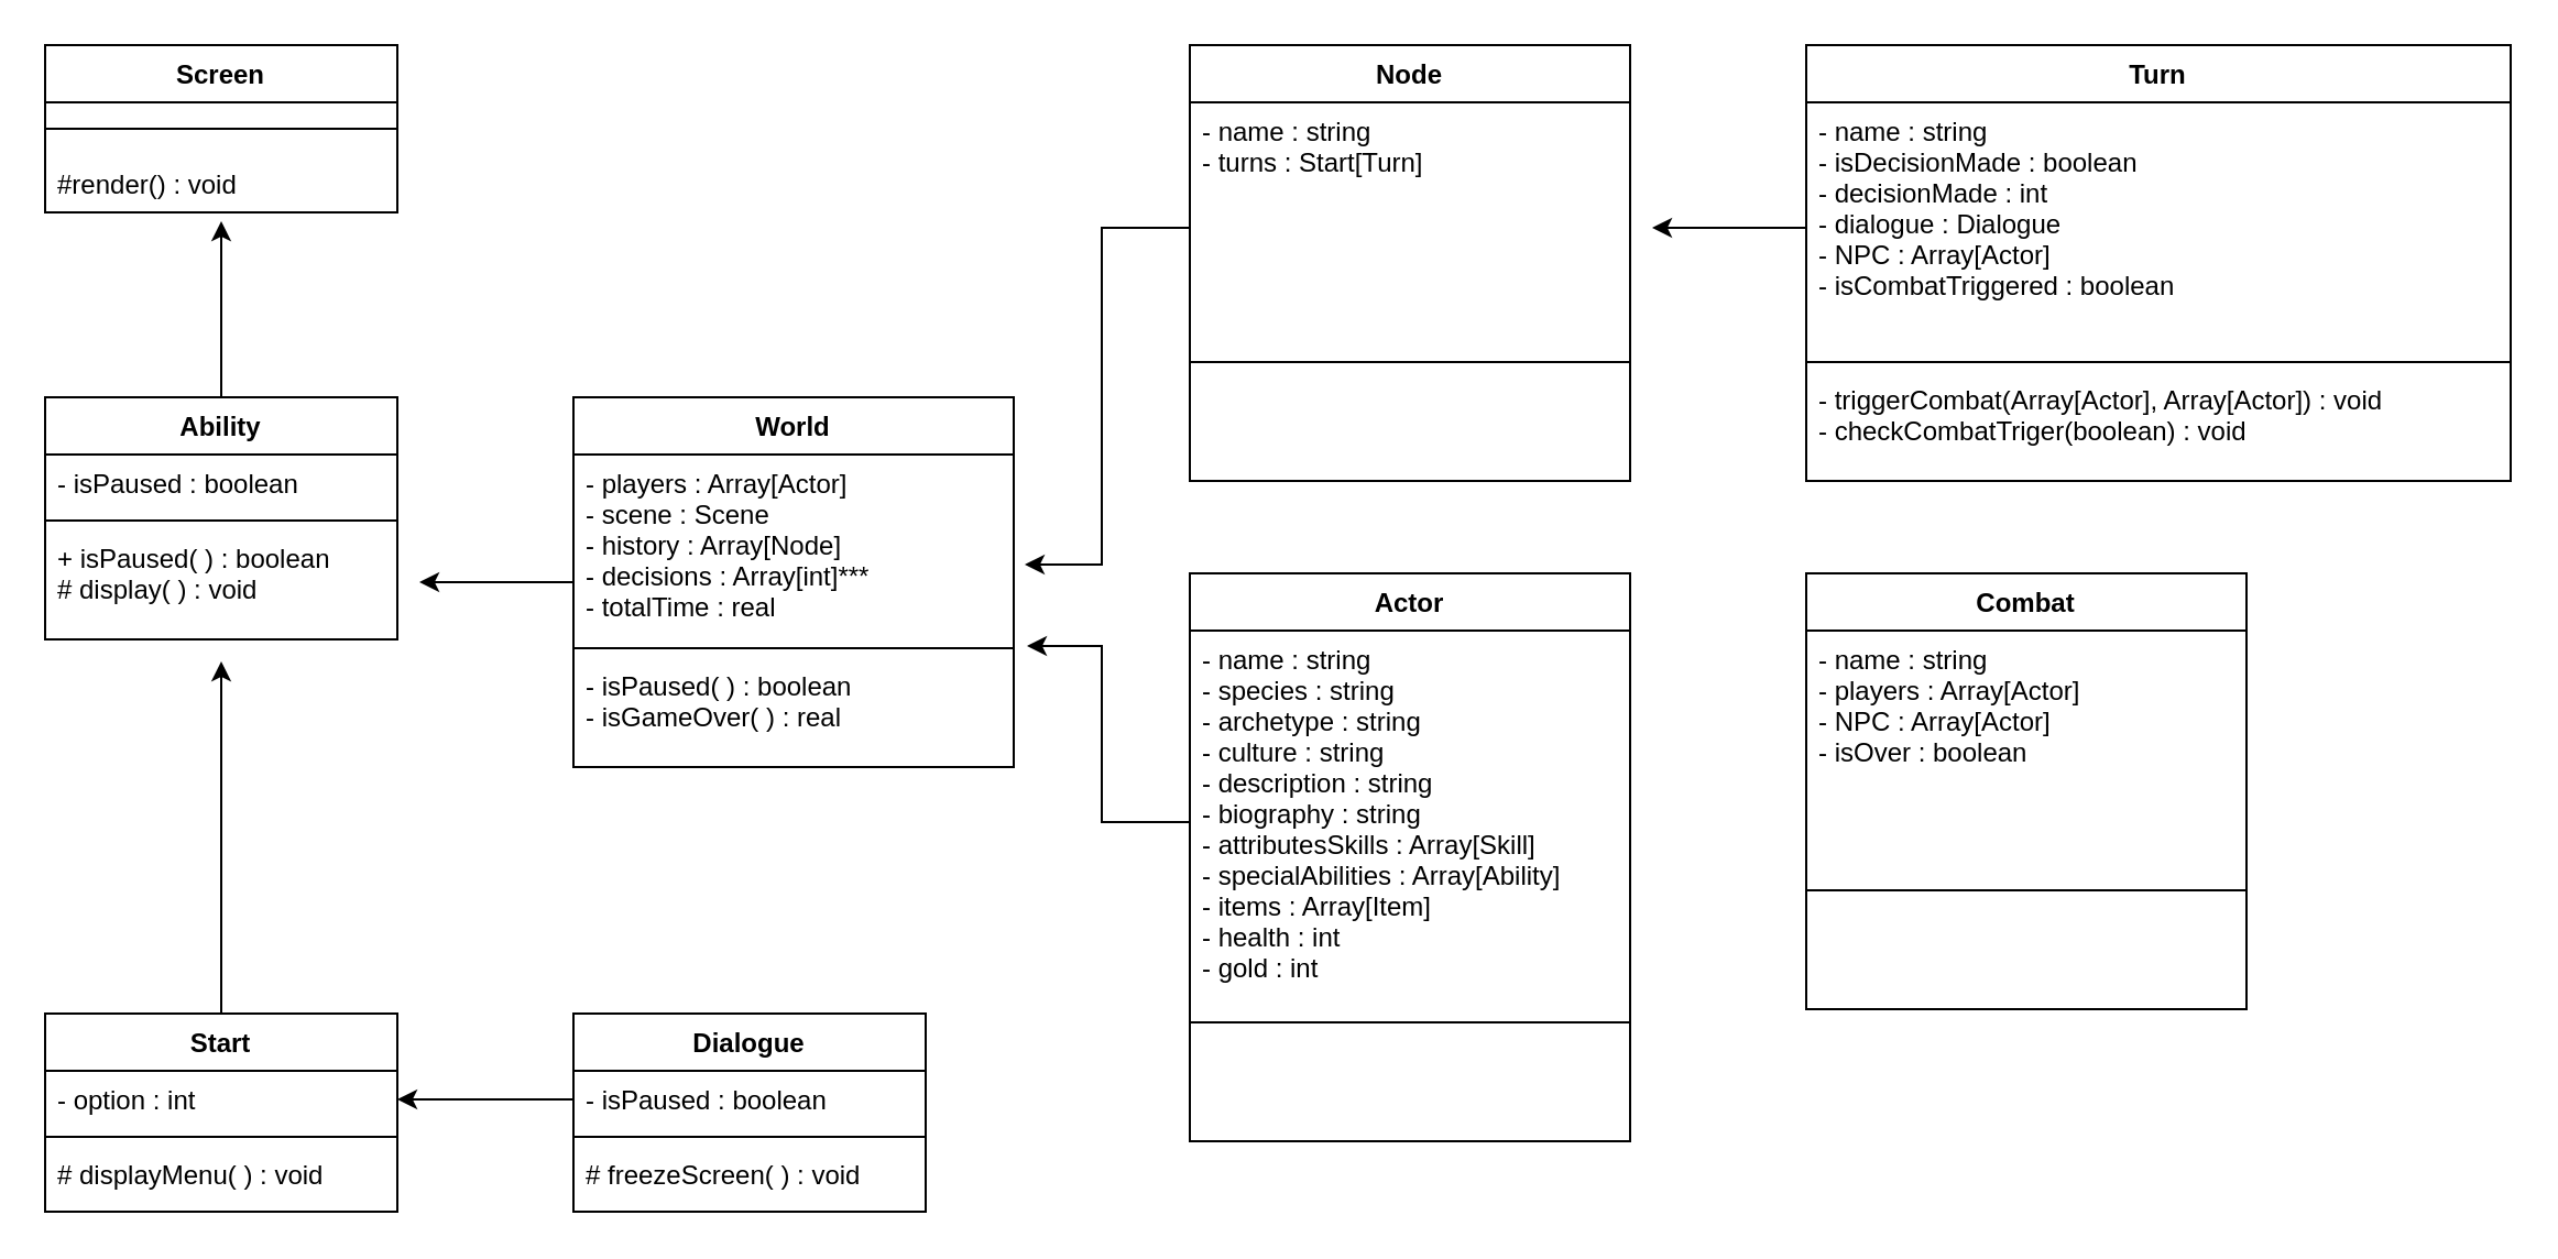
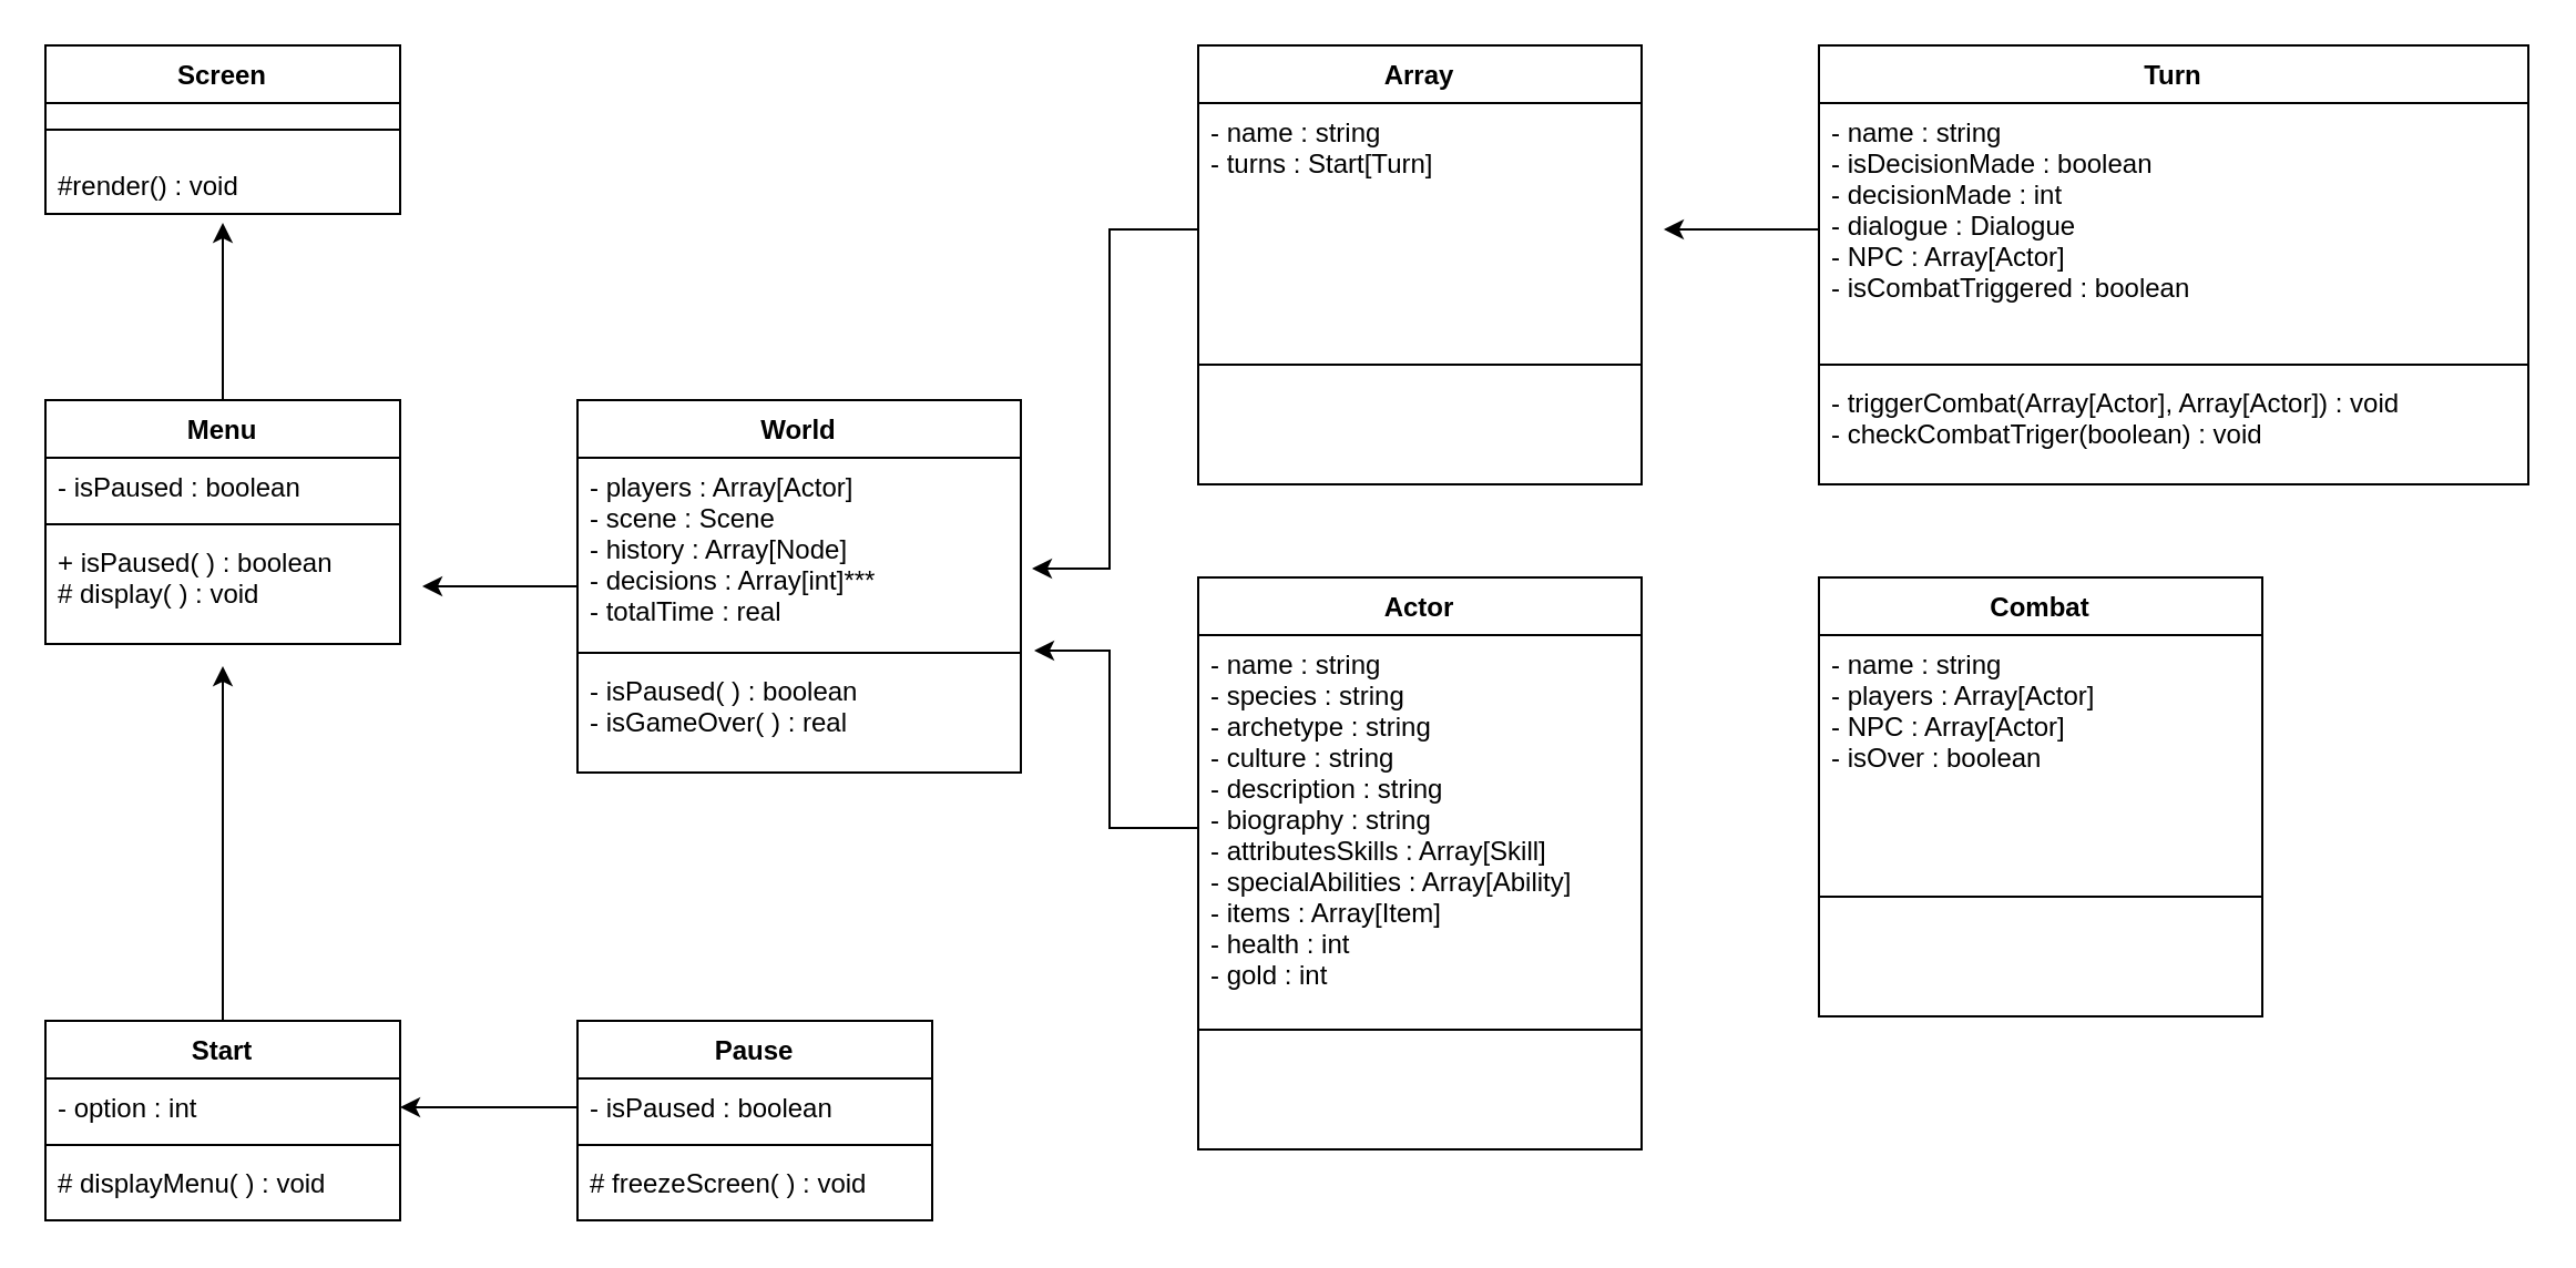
  <mxCell id="0" />
  <mxCell id="1" parent="0" />
  <mxCell id="2" value="Screen" style="swimlane;fontStyle=1;align=center;verticalAlign=top;childLayout=stackLayout;horizontal=1;startSize=26;horizontalStack=0;resizeParent=1;resizeParentMax=0;resizeLast=0;collapsible=1;marginBottom=0;" vertex="1" parent="1"><mxGeometry x="20" y="20" width="160" height="76" as="geometry" /></mxCell>
  <mxCell id="3" value="" style="line;strokeWidth=1;fillColor=none;align=left;verticalAlign=middle;spacingTop=-1;spacingLeft=3;spacingRight=3;rotatable=0;labelPosition=right;points=[];portConstraint=eastwest;" vertex="1" parent="2"><mxGeometry y="26" width="160" height="24" as="geometry" /></mxCell>
  <mxCell id="4" value="#render() : void" style="text;strokeColor=none;fillColor=none;align=left;verticalAlign=top;spacingLeft=4;spacingRight=4;overflow=hidden;rotatable=0;points=[[0,0.5],[1,0.5]];portConstraint=eastwest;" vertex="1" parent="2"><mxGeometry y="50" width="160" height="26" as="geometry" /></mxCell>
  <mxCell id="5" style="edgeStyle=orthogonalEdgeStyle;rounded=0;orthogonalLoop=1;jettySize=auto;html=1;" edge="1" parent="1" source="6"><mxGeometry relative="1" as="geometry"><mxPoint x="100" y="100" as="targetPoint" /></mxGeometry></mxCell>
- <mxCell id="6" value="Ability" style="swimlane;fontStyle=1;align=center;verticalAlign=top;childLayout=stackLayout;horizontal=1;startSize=26;horizontalStack=0;resizeParent=1;resizeParentMax=0;resizeLast=0;collapsible=1;marginBottom=0;" vertex="1" parent="1"><mxGeometry x="20" y="180" width="160" height="110" as="geometry" /></mxCell>
+ <mxCell id="6" value="Menu" style="swimlane;fontStyle=1;align=center;verticalAlign=top;childLayout=stackLayout;horizontal=1;startSize=26;horizontalStack=0;resizeParent=1;resizeParentMax=0;resizeLast=0;collapsible=1;marginBottom=0;" vertex="1" parent="1"><mxGeometry x="20" y="180" width="160" height="110" as="geometry" /></mxCell>
  <mxCell id="7" value="- isPaused : boolean" style="text;strokeColor=none;fillColor=none;align=left;verticalAlign=top;spacingLeft=4;spacingRight=4;overflow=hidden;rotatable=0;points=[[0,0.5],[1,0.5]];portConstraint=eastwest;" vertex="1" parent="6"><mxGeometry y="26" width="160" height="26" as="geometry" /></mxCell>
  <mxCell id="8" value="" style="line;strokeWidth=1;fillColor=none;align=left;verticalAlign=middle;spacingTop=-1;spacingLeft=3;spacingRight=3;rotatable=0;labelPosition=right;points=[];portConstraint=eastwest;" vertex="1" parent="6"><mxGeometry y="52" width="160" height="8" as="geometry" /></mxCell>
  <mxCell id="9" value="+ isPaused( ) : boolean&#10;# display( ) : void&#10;" style="text;strokeColor=none;fillColor=none;align=left;verticalAlign=top;spacingLeft=4;spacingRight=4;overflow=hidden;rotatable=0;points=[[0,0.5],[1,0.5]];portConstraint=eastwest;" vertex="1" parent="6"><mxGeometry y="60" width="160" height="50" as="geometry" /></mxCell>
  <mxCell id="10" style="edgeStyle=orthogonalEdgeStyle;rounded=0;orthogonalLoop=1;jettySize=auto;html=1;" edge="1" parent="1" source="11"><mxGeometry relative="1" as="geometry"><mxPoint x="190" y="264" as="targetPoint" /></mxGeometry></mxCell>
  <mxCell id="11" value="World" style="swimlane;fontStyle=1;align=center;verticalAlign=top;childLayout=stackLayout;horizontal=1;startSize=26;horizontalStack=0;resizeParent=1;resizeParentMax=0;resizeLast=0;collapsible=1;marginBottom=0;" vertex="1" parent="1"><mxGeometry x="260" y="180" width="200" height="168" as="geometry" /></mxCell>
  <mxCell id="12" value="- players : Array[Actor]&#10;- scene : Scene&#10;- history : Array[Node]&#10;- decisions : Array[int]***&#10;- totalTime : real&#10;&#10;&#10;" style="text;strokeColor=none;fillColor=none;align=left;verticalAlign=top;spacingLeft=4;spacingRight=4;overflow=hidden;rotatable=0;points=[[0,0.5],[1,0.5]];portConstraint=eastwest;" vertex="1" parent="11"><mxGeometry y="26" width="200" height="84" as="geometry" /></mxCell>
  <mxCell id="13" value="" style="line;strokeWidth=1;fillColor=none;align=left;verticalAlign=middle;spacingTop=-1;spacingLeft=3;spacingRight=3;rotatable=0;labelPosition=right;points=[];portConstraint=eastwest;" vertex="1" parent="11"><mxGeometry y="110" width="200" height="8" as="geometry" /></mxCell>
  <mxCell id="14" value="- isPaused( ) : boolean&#10;- isGameOver( ) : real &#10;" style="text;strokeColor=none;fillColor=none;align=left;verticalAlign=top;spacingLeft=4;spacingRight=4;overflow=hidden;rotatable=0;points=[[0,0.5],[1,0.5]];portConstraint=eastwest;" vertex="1" parent="11"><mxGeometry y="118" width="200" height="50" as="geometry" /></mxCell>
  <mxCell id="15" style="edgeStyle=orthogonalEdgeStyle;rounded=0;orthogonalLoop=1;jettySize=auto;html=1;" edge="1" parent="1" source="16"><mxGeometry relative="1" as="geometry"><mxPoint x="100" y="300" as="targetPoint" /></mxGeometry></mxCell>
  <mxCell id="16" value="Start" style="swimlane;fontStyle=1;align=center;verticalAlign=top;childLayout=stackLayout;horizontal=1;startSize=26;horizontalStack=0;resizeParent=1;resizeParentMax=0;resizeLast=0;collapsible=1;marginBottom=0;" vertex="1" parent="1"><mxGeometry x="20" y="460" width="160" height="90" as="geometry" /></mxCell>
  <mxCell id="17" value="- option : int" style="text;strokeColor=none;fillColor=none;align=left;verticalAlign=top;spacingLeft=4;spacingRight=4;overflow=hidden;rotatable=0;points=[[0,0.5],[1,0.5]];portConstraint=eastwest;" vertex="1" parent="16"><mxGeometry y="26" width="160" height="26" as="geometry" /></mxCell>
  <mxCell id="18" value="" style="line;strokeWidth=1;fillColor=none;align=left;verticalAlign=middle;spacingTop=-1;spacingLeft=3;spacingRight=3;rotatable=0;labelPosition=right;points=[];portConstraint=eastwest;" vertex="1" parent="16"><mxGeometry y="52" width="160" height="8" as="geometry" /></mxCell>
  <mxCell id="19" value="# displayMenu( ) : void" style="text;strokeColor=none;fillColor=none;align=left;verticalAlign=top;spacingLeft=4;spacingRight=4;overflow=hidden;rotatable=0;points=[[0,0.5],[1,0.5]];portConstraint=eastwest;" vertex="1" parent="16"><mxGeometry y="60" width="160" height="30" as="geometry" /></mxCell>
- <mxCell id="20" value="Dialogue" style="swimlane;fontStyle=1;align=center;verticalAlign=top;childLayout=stackLayout;horizontal=1;startSize=26;horizontalStack=0;resizeParent=1;resizeParentMax=0;resizeLast=0;collapsible=1;marginBottom=0;" vertex="1" parent="1"><mxGeometry x="260" y="460" width="160" height="90" as="geometry" /></mxCell>
+ <mxCell id="20" value="Pause" style="swimlane;fontStyle=1;align=center;verticalAlign=top;childLayout=stackLayout;horizontal=1;startSize=26;horizontalStack=0;resizeParent=1;resizeParentMax=0;resizeLast=0;collapsible=1;marginBottom=0;" vertex="1" parent="1"><mxGeometry x="260" y="460" width="160" height="90" as="geometry" /></mxCell>
  <mxCell id="21" value="- isPaused : boolean" style="text;strokeColor=none;fillColor=none;align=left;verticalAlign=top;spacingLeft=4;spacingRight=4;overflow=hidden;rotatable=0;points=[[0,0.5],[1,0.5]];portConstraint=eastwest;" vertex="1" parent="20"><mxGeometry y="26" width="160" height="26" as="geometry" /></mxCell>
  <mxCell id="22" value="" style="line;strokeWidth=1;fillColor=none;align=left;verticalAlign=middle;spacingTop=-1;spacingLeft=3;spacingRight=3;rotatable=0;labelPosition=right;points=[];portConstraint=eastwest;" vertex="1" parent="20"><mxGeometry y="52" width="160" height="8" as="geometry" /></mxCell>
  <mxCell id="23" value="# freezeScreen( ) : void" style="text;strokeColor=none;fillColor=none;align=left;verticalAlign=top;spacingLeft=4;spacingRight=4;overflow=hidden;rotatable=0;points=[[0,0.5],[1,0.5]];portConstraint=eastwest;" vertex="1" parent="20"><mxGeometry y="60" width="160" height="30" as="geometry" /></mxCell>
  <mxCell id="24" style="edgeStyle=orthogonalEdgeStyle;rounded=0;orthogonalLoop=1;jettySize=auto;html=1;entryX=1;entryY=0.5;entryDx=0;entryDy=0;" edge="1" parent="1" source="21" target="17"><mxGeometry relative="1" as="geometry" /></mxCell>
  <mxCell id="25" value="Actor" style="swimlane;fontStyle=1;align=center;verticalAlign=top;childLayout=stackLayout;horizontal=1;startSize=26;horizontalStack=0;resizeParent=1;resizeParentMax=0;resizeLast=0;collapsible=1;marginBottom=0;" vertex="1" parent="1"><mxGeometry x="540" y="260" width="200" height="258" as="geometry" /></mxCell>
  <mxCell id="26" value="- name : string&#10;- species : string&#10;- archetype : string&#10;- culture : string&#10;- description : string&#10;- biography : string&#10;- attributesSkills : Array[Skill]&#10;- specialAbilities : Array[Ability]&#10;- items : Array[Item]&#10;- health : int&#10;- gold : int&#10;&#10;" style="text;strokeColor=none;fillColor=none;align=left;verticalAlign=top;spacingLeft=4;spacingRight=4;overflow=hidden;rotatable=0;points=[[0,0.5],[1,0.5]];portConstraint=eastwest;" vertex="1" parent="25"><mxGeometry y="26" width="200" height="174" as="geometry" /></mxCell>
  <mxCell id="27" value="" style="line;strokeWidth=1;fillColor=none;align=left;verticalAlign=middle;spacingTop=-1;spacingLeft=3;spacingRight=3;rotatable=0;labelPosition=right;points=[];portConstraint=eastwest;" vertex="1" parent="25"><mxGeometry y="200" width="200" height="8" as="geometry" /></mxCell>
  <mxCell id="28" value=" &#10;" style="text;strokeColor=none;fillColor=none;align=left;verticalAlign=top;spacingLeft=4;spacingRight=4;overflow=hidden;rotatable=0;points=[[0,0.5],[1,0.5]];portConstraint=eastwest;" vertex="1" parent="25"><mxGeometry y="208" width="200" height="50" as="geometry" /></mxCell>
  <mxCell id="29" style="edgeStyle=orthogonalEdgeStyle;rounded=0;orthogonalLoop=1;jettySize=auto;html=1;entryX=1.03;entryY=-0.1;entryDx=0;entryDy=0;entryPerimeter=0;" edge="1" parent="1" source="26" target="14"><mxGeometry relative="1" as="geometry" /></mxCell>
  <mxCell id="30" value="Turn" style="swimlane;fontStyle=1;align=center;verticalAlign=top;childLayout=stackLayout;horizontal=1;startSize=26;horizontalStack=0;resizeParent=1;resizeParentMax=0;resizeLast=0;collapsible=1;marginBottom=0;" vertex="1" parent="1"><mxGeometry x="820" y="20" width="320" height="198" as="geometry" /></mxCell>
  <mxCell id="31" value="- name : string&#10;- isDecisionMade : boolean&#10;- decisionMade : int&#10;- dialogue : Dialogue&#10;- NPC : Array[Actor]&#10;- isCombatTriggered : boolean&#10;" style="text;strokeColor=none;fillColor=none;align=left;verticalAlign=top;spacingLeft=4;spacingRight=4;overflow=hidden;rotatable=0;points=[[0,0.5],[1,0.5]];portConstraint=eastwest;" vertex="1" parent="30"><mxGeometry y="26" width="320" height="114" as="geometry" /></mxCell>
  <mxCell id="32" value="" style="line;strokeWidth=1;fillColor=none;align=left;verticalAlign=middle;spacingTop=-1;spacingLeft=3;spacingRight=3;rotatable=0;labelPosition=right;points=[];portConstraint=eastwest;" vertex="1" parent="30"><mxGeometry y="140" width="320" height="8" as="geometry" /></mxCell>
  <mxCell id="33" value="- triggerCombat(Array[Actor], Array[Actor]) : void&#10;- checkCombatTriger(boolean) : void&#10;" style="text;strokeColor=none;fillColor=none;align=left;verticalAlign=top;spacingLeft=4;spacingRight=4;overflow=hidden;rotatable=0;points=[[0,0.5],[1,0.5]];portConstraint=eastwest;" vertex="1" parent="30"><mxGeometry y="148" width="320" height="50" as="geometry" /></mxCell>
- <mxCell id="34" value="Node" style="swimlane;fontStyle=1;align=center;verticalAlign=top;childLayout=stackLayout;horizontal=1;startSize=26;horizontalStack=0;resizeParent=1;resizeParentMax=0;resizeLast=0;collapsible=1;marginBottom=0;" vertex="1" parent="1"><mxGeometry x="540" y="20" width="200" height="198" as="geometry" /></mxCell>
+ <mxCell id="34" value="Array" style="swimlane;fontStyle=1;align=center;verticalAlign=top;childLayout=stackLayout;horizontal=1;startSize=26;horizontalStack=0;resizeParent=1;resizeParentMax=0;resizeLast=0;collapsible=1;marginBottom=0;" vertex="1" parent="1"><mxGeometry x="540" y="20" width="200" height="198" as="geometry" /></mxCell>
  <mxCell id="35" value="- name : string&#10;- turns : Start[Turn]&#10;&#10;" style="text;strokeColor=none;fillColor=none;align=left;verticalAlign=top;spacingLeft=4;spacingRight=4;overflow=hidden;rotatable=0;points=[[0,0.5],[1,0.5]];portConstraint=eastwest;" vertex="1" parent="34"><mxGeometry y="26" width="200" height="114" as="geometry" /></mxCell>
  <mxCell id="36" value="" style="line;strokeWidth=1;fillColor=none;align=left;verticalAlign=middle;spacingTop=-1;spacingLeft=3;spacingRight=3;rotatable=0;labelPosition=right;points=[];portConstraint=eastwest;" vertex="1" parent="34"><mxGeometry y="140" width="200" height="8" as="geometry" /></mxCell>
  <mxCell id="37" value=" &#10;" style="text;strokeColor=none;fillColor=none;align=left;verticalAlign=top;spacingLeft=4;spacingRight=4;overflow=hidden;rotatable=0;points=[[0,0.5],[1,0.5]];portConstraint=eastwest;" vertex="1" parent="34"><mxGeometry y="148" width="200" height="50" as="geometry" /></mxCell>
  <mxCell id="38" style="edgeStyle=orthogonalEdgeStyle;rounded=0;orthogonalLoop=1;jettySize=auto;html=1;" edge="1" parent="1" source="31"><mxGeometry relative="1" as="geometry"><mxPoint x="750" y="103" as="targetPoint" /></mxGeometry></mxCell>
  <mxCell id="39" style="edgeStyle=orthogonalEdgeStyle;rounded=0;orthogonalLoop=1;jettySize=auto;html=1;entryX=1.025;entryY=0.595;entryDx=0;entryDy=0;entryPerimeter=0;" edge="1" parent="1" source="35" target="12"><mxGeometry relative="1" as="geometry" /></mxCell>
  <mxCell id="40" value="Combat" style="swimlane;fontStyle=1;align=center;verticalAlign=top;childLayout=stackLayout;horizontal=1;startSize=26;horizontalStack=0;resizeParent=1;resizeParentMax=0;resizeLast=0;collapsible=1;marginBottom=0;" vertex="1" parent="1"><mxGeometry x="820" y="260" width="200" height="198" as="geometry" /></mxCell>
  <mxCell id="41" value="- name : string&#10;- players : Array[Actor]&#10;- NPC : Array[Actor]&#10;- isOver : boolean&#10;&#10;&#10;" style="text;strokeColor=none;fillColor=none;align=left;verticalAlign=top;spacingLeft=4;spacingRight=4;overflow=hidden;rotatable=0;points=[[0,0.5],[1,0.5]];portConstraint=eastwest;" vertex="1" parent="40"><mxGeometry y="26" width="200" height="114" as="geometry" /></mxCell>
  <mxCell id="42" value="" style="line;strokeWidth=1;fillColor=none;align=left;verticalAlign=middle;spacingTop=-1;spacingLeft=3;spacingRight=3;rotatable=0;labelPosition=right;points=[];portConstraint=eastwest;" vertex="1" parent="40"><mxGeometry y="140" width="200" height="8" as="geometry" /></mxCell>
  <mxCell id="43" value=" &#10;" style="text;strokeColor=none;fillColor=none;align=left;verticalAlign=top;spacingLeft=4;spacingRight=4;overflow=hidden;rotatable=0;points=[[0,0.5],[1,0.5]];portConstraint=eastwest;" vertex="1" parent="40"><mxGeometry y="148" width="200" height="50" as="geometry" /></mxCell>
